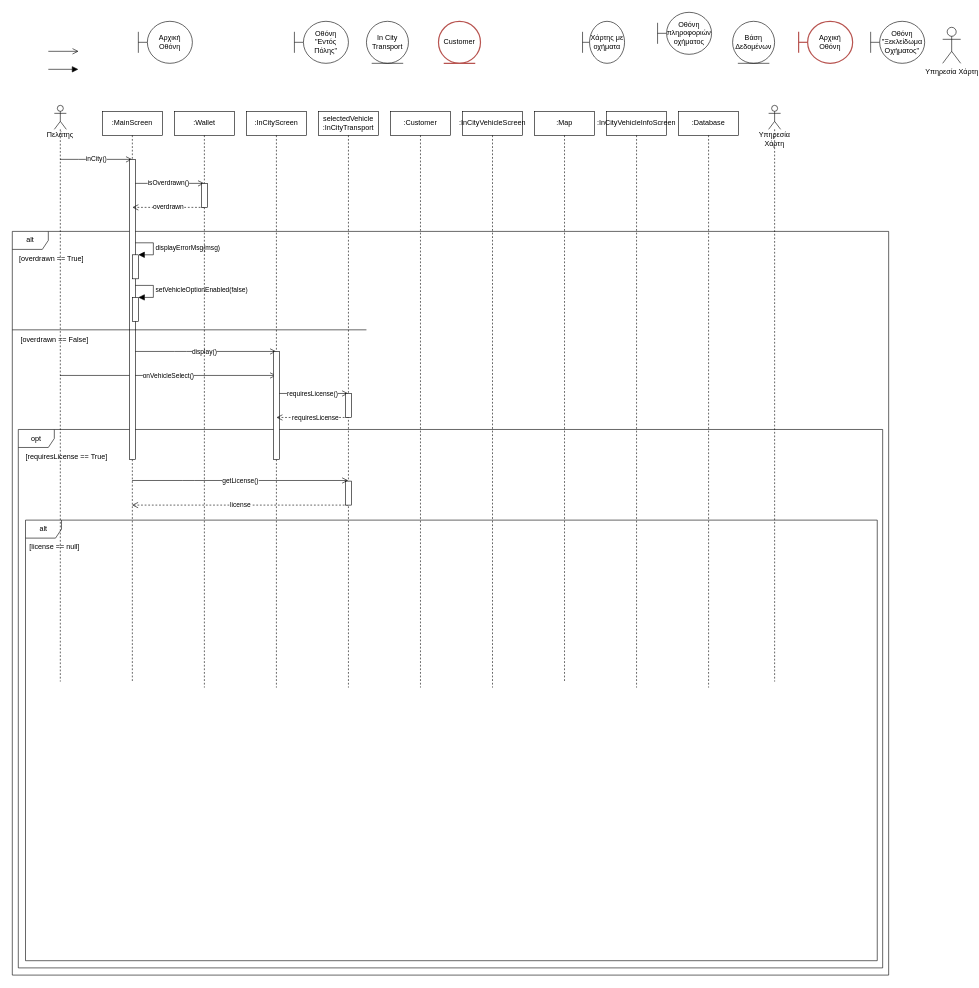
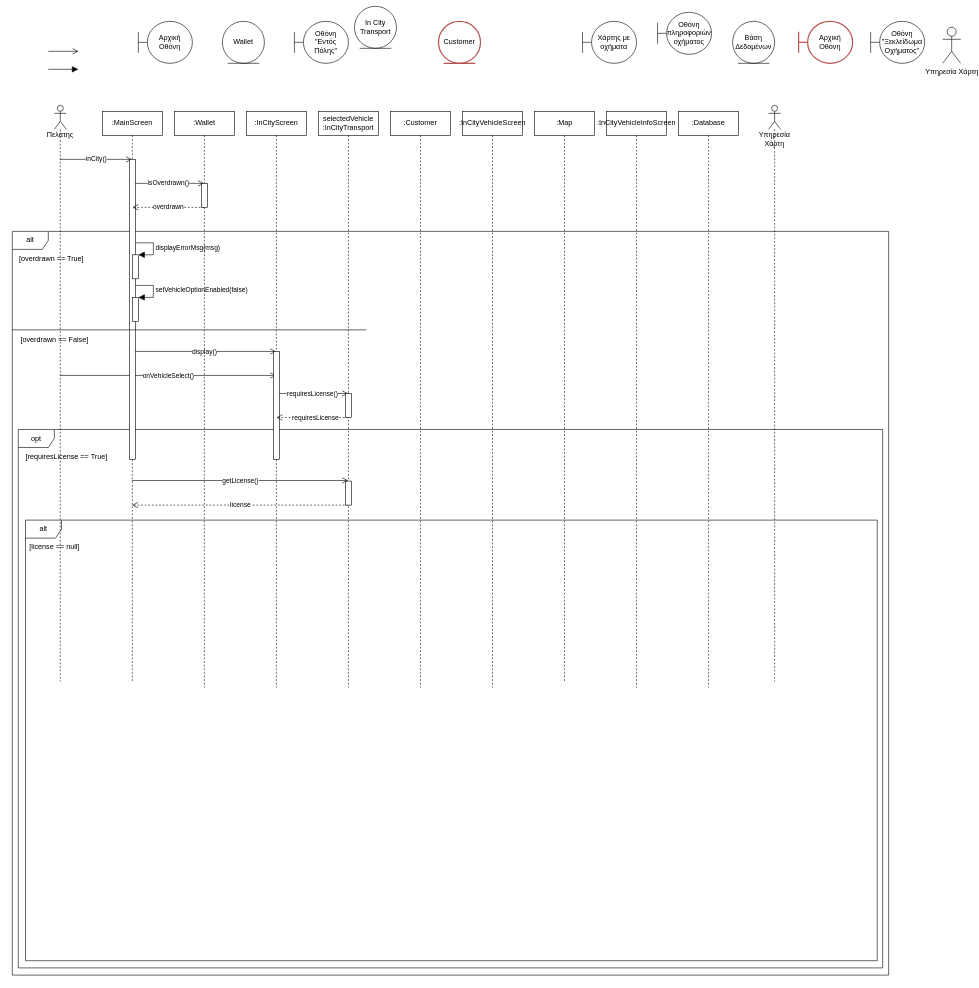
  <mxCell id="0" />
  <mxCell id="1" parent="0" />
  <mxCell id="2" value="alt" style="shape=umlFrame;whiteSpace=wrap;html=1;" vertex="1" parent="1"><mxGeometry x="20" y="385" width="1460" height="1239" as="geometry" /></mxCell>
  <mxCell id="3" value="opt" style="shape=umlFrame;whiteSpace=wrap;html=1;connectable=0;allowArrows=0;rotatable=0;comic=0;treeMoving=0;noLabel=0;snapToPoint=1;" vertex="1" parent="1"><mxGeometry x="30" y="715" width="1440" height="897" as="geometry" /></mxCell>
  <mxCell id="4" value="inCity()" style="edgeStyle=none;html=1;endArrow=open;endFill=0;endSize=8;" edge="1" parent="1" source="6" target="20"><mxGeometry relative="1" as="geometry"><Array as="points"><mxPoint x="140" y="265" /></Array></mxGeometry></mxCell>
  <mxCell id="5" value="onVehicleSelect()" style="edgeStyle=none;html=1;endArrow=open;endFill=0;endSize=8;" edge="1" parent="1" source="6" target="28"><mxGeometry relative="1" as="geometry"><Array as="points"><mxPoint x="280" y="625" /></Array></mxGeometry></mxCell>
  <mxCell id="6" value="Πελάτης" style="shape=umlLifeline;participant=umlActor;perimeter=lifelinePerimeter;whiteSpace=wrap;html=1;container=1;collapsible=0;recursiveResize=0;verticalAlign=top;spacingTop=36;outlineConnect=0;" vertex="1" parent="1"><mxGeometry x="90" y="175" width="20" height="960" as="geometry" /></mxCell>
  <mxCell id="7" value="Αρχική Οθόνη" style="shape=umlBoundary;whiteSpace=wrap;html=1;" vertex="1" parent="1"><mxGeometry x="230" y="35" width="90" height="70" as="geometry" /></mxCell>
+ <mxCell id="8" value="Wallet" style="ellipse;shape=umlEntity;whiteSpace=wrap;html=1;" vertex="1" parent="1"><mxGeometry x="370" y="35" width="70" height="70" as="geometry" /></mxCell>
  <mxCell id="9" value="Οθόνη &quot;Εντός Πόλης&quot;" style="shape=umlBoundary;whiteSpace=wrap;html=1;" vertex="1" parent="1"><mxGeometry x="490" y="35" width="90" height="70" as="geometry" /></mxCell>
- <mxCell id="10" value="In City Transport" style="ellipse;shape=umlEntity;whiteSpace=wrap;html=1;fillColor=default;strokeColor=default;strokeWidth=1;" vertex="1" parent="1"><mxGeometry x="610" y="35" width="70" height="70" as="geometry" /></mxCell>
+ <mxCell id="10" value="In City Transport" style="ellipse;shape=umlEntity;whiteSpace=wrap;html=1;fillColor=default;strokeColor=default;strokeWidth=1;" vertex="1" parent="1"><mxGeometry x="590" y="10" width="70" height="70" as="geometry" /></mxCell>
  <mxCell id="11" value="Customer" style="ellipse;shape=umlEntity;whiteSpace=wrap;html=1;fillColor=none;strokeColor=#b85450;strokeWidth=2;" vertex="1" parent="1"><mxGeometry x="730" y="35" width="70" height="70" as="geometry" /></mxCell>
  <mxCell id="12" value="Αρχική Οθόνη" style="shape=umlBoundary;whiteSpace=wrap;html=1;fillColor=none;strokeColor=#b85450;strokeWidth=2;" vertex="1" parent="1"><mxGeometry x="1330" y="35" width="90" height="70" as="geometry" /></mxCell>
  <mxCell id="13" value="Υπηρεσία Χάρτη" style="shape=umlActor;verticalLabelPosition=bottom;verticalAlign=top;html=1;" vertex="1" parent="1"><mxGeometry x="1570" y="45" width="30" height="60" as="geometry" /></mxCell>
- <mxCell id="14" value="Χάρτης με οχήματα" style="shape=umlBoundary;whiteSpace=wrap;html=1;" vertex="1" parent="1"><mxGeometry x="970" y="35" width="70" height="70" as="geometry" /></mxCell>
+ <mxCell id="14" value="Χάρτης με οχήματα" style="shape=umlBoundary;whiteSpace=wrap;html=1;" vertex="1" parent="1"><mxGeometry x="970" y="35" width="90" height="70" as="geometry" /></mxCell>
  <mxCell id="15" value="Οθόνη πληροφοριών οχήματος" style="shape=umlBoundary;whiteSpace=wrap;html=1;" vertex="1" parent="1"><mxGeometry x="1095" y="20" width="90" height="70" as="geometry" /></mxCell>
  <mxCell id="16" value="Βάση Δεδομένων" style="ellipse;shape=umlEntity;whiteSpace=wrap;html=1;" vertex="1" parent="1"><mxGeometry x="1220" y="35" width="70" height="70" as="geometry" /></mxCell>
  <mxCell id="17" value="Οθόνη &quot;Ξεκλείδωμα Οχήματος&quot;" style="shape=umlBoundary;whiteSpace=wrap;html=1;" vertex="1" parent="1"><mxGeometry x="1450" y="35" width="90" height="70" as="geometry" /></mxCell>
  <mxCell id="18" value="isOverdrawn()" style="edgeStyle=none;html=1;endArrow=open;endFill=0;endSize=8;" edge="1" parent="1" source="20" target="47"><mxGeometry relative="1" as="geometry"><Array as="points"><mxPoint x="300" y="305" /></Array></mxGeometry></mxCell>
  <mxCell id="19" value="display()" style="edgeStyle=none;html=1;endArrow=open;endFill=0;endSize=8;" edge="1" parent="1" source="20" target="28"><mxGeometry relative="1" as="geometry"><Array as="points"><mxPoint x="300" y="585" /></Array></mxGeometry></mxCell>
  <mxCell id="20" value=":MainScreen" style="shape=umlLifeline;perimeter=lifelinePerimeter;whiteSpace=wrap;html=1;container=1;collapsible=0;recursiveResize=0;outlineConnect=0;" vertex="1" parent="1"><mxGeometry x="170" y="185" width="100" height="950" as="geometry" /></mxCell>
  <mxCell id="21" value="" style="html=1;points=[];perimeter=orthogonalPerimeter;" vertex="1" parent="20"><mxGeometry x="45" y="80" width="10" height="500" as="geometry" /></mxCell>
  <mxCell id="22" value="" style="html=1;points=[];perimeter=orthogonalPerimeter;" vertex="1" parent="20"><mxGeometry x="50" y="239" width="10" height="40" as="geometry" /></mxCell>
  <mxCell id="23" value="displayErrorMsg(msg)" style="edgeStyle=orthogonalEdgeStyle;html=1;align=left;spacingLeft=2;endArrow=block;rounded=0;entryX=1;entryY=0;endSize=8;" edge="1" target="22" parent="20"><mxGeometry relative="1" as="geometry"><mxPoint x="55" y="219" as="sourcePoint" /><Array as="points"><mxPoint x="85" y="219" /></Array></mxGeometry></mxCell>
  <mxCell id="24" value="" style="html=1;points=[];perimeter=orthogonalPerimeter;" vertex="1" parent="20"><mxGeometry x="50" y="310" width="10" height="40" as="geometry" /></mxCell>
  <mxCell id="25" value="setVehicleOptionEnabled(false)" style="edgeStyle=orthogonalEdgeStyle;html=1;align=left;spacingLeft=2;endArrow=block;rounded=0;entryX=1;entryY=0;endSize=8;" edge="1" target="24" parent="20"><mxGeometry relative="1" as="geometry"><mxPoint x="55" y="290" as="sourcePoint" /><Array as="points"><mxPoint x="85" y="290" /></Array></mxGeometry></mxCell>
  <mxCell id="26" value="overdrawn" style="edgeStyle=none;html=1;dashed=1;endArrow=open;endFill=0;endSize=8;" edge="1" parent="1" source="47"><mxGeometry relative="1" as="geometry"><mxPoint x="220" y="345" as="targetPoint" /><Array as="points"><mxPoint x="300" y="345" /></Array></mxGeometry></mxCell>
  <mxCell id="27" value="requiresLicense()" style="edgeStyle=none;html=1;endArrow=open;endFill=0;endSize=8;" edge="1" parent="1" source="28" target="33"><mxGeometry relative="1" as="geometry"><Array as="points"><mxPoint x="530" y="655" /></Array></mxGeometry></mxCell>
  <mxCell id="28" value=":InCityScreen" style="shape=umlLifeline;perimeter=lifelinePerimeter;whiteSpace=wrap;html=1;container=1;collapsible=0;recursiveResize=0;outlineConnect=0;" vertex="1" parent="1"><mxGeometry x="410" y="185" width="100" height="960" as="geometry" /></mxCell>
  <mxCell id="29" value="" style="html=1;points=[];perimeter=orthogonalPerimeter;" vertex="1" parent="28"><mxGeometry x="45" y="400" width="10" height="180" as="geometry" /></mxCell>
  <mxCell id="30" style="edgeStyle=none;html=1;endArrow=open;endFill=0;endSize=8;dashed=1;" edge="1" parent="1" source="33"><mxGeometry relative="1" as="geometry"><mxPoint x="460" y="695" as="targetPoint" /><Array as="points"><mxPoint x="530" y="695" /></Array></mxGeometry></mxCell>
  <mxCell id="31" value="requiresLicense" style="edgeLabel;html=1;align=center;verticalAlign=middle;resizable=0;points=[];" vertex="1" connectable="0" parent="30"><mxGeometry x="-0.074" y="-1" relative="1" as="geometry"><mxPoint as="offset" /></mxGeometry></mxCell>
  <mxCell id="32" value="license" style="edgeStyle=none;html=1;dashed=1;endArrow=open;endFill=0;endSize=8;" edge="1" parent="1" source="33" target="20"><mxGeometry relative="1" as="geometry"><Array as="points"><mxPoint x="401" y="841" /></Array></mxGeometry></mxCell>
  <mxCell id="33" value="selectedVehicle&lt;br&gt;:InCityTransport" style="shape=umlLifeline;perimeter=lifelinePerimeter;whiteSpace=wrap;html=1;container=1;collapsible=0;recursiveResize=0;outlineConnect=0;" vertex="1" parent="1"><mxGeometry x="530" y="185" width="100" height="960" as="geometry" /></mxCell>
  <mxCell id="34" value="" style="html=1;points=[];perimeter=orthogonalPerimeter;" vertex="1" parent="33"><mxGeometry x="45" y="470" width="10" height="40" as="geometry" /></mxCell>
  <mxCell id="35" value="" style="html=1;points=[];perimeter=orthogonalPerimeter;" vertex="1" parent="33"><mxGeometry x="45" y="616" width="10" height="40" as="geometry" /></mxCell>
  <mxCell id="36" value=":Map" style="shape=umlLifeline;perimeter=lifelinePerimeter;whiteSpace=wrap;html=1;container=1;collapsible=0;recursiveResize=0;outlineConnect=0;" vertex="1" parent="1"><mxGeometry x="890" y="185" width="100" height="950" as="geometry" /></mxCell>
  <mxCell id="37" value=":Customer" style="shape=umlLifeline;perimeter=lifelinePerimeter;whiteSpace=wrap;html=1;container=1;collapsible=0;recursiveResize=0;outlineConnect=0;" vertex="1" parent="1"><mxGeometry x="650" y="185" width="100" height="960" as="geometry" /></mxCell>
  <mxCell id="38" value=":InCityVehicleInfoScreen" style="shape=umlLifeline;perimeter=lifelinePerimeter;whiteSpace=wrap;html=1;container=1;collapsible=0;recursiveResize=0;outlineConnect=0;" vertex="1" parent="1"><mxGeometry x="1010" y="185" width="100" height="960" as="geometry" /></mxCell>
  <mxCell id="39" value=":Database" style="shape=umlLifeline;perimeter=lifelinePerimeter;whiteSpace=wrap;html=1;container=1;collapsible=0;recursiveResize=0;outlineConnect=0;" vertex="1" parent="1"><mxGeometry x="1130" y="185" width="100" height="960" as="geometry" /></mxCell>
  <mxCell id="40" value="Υπηρεσία Χάρτη" style="shape=umlLifeline;participant=umlActor;perimeter=lifelinePerimeter;whiteSpace=wrap;html=1;container=1;collapsible=0;recursiveResize=0;verticalAlign=top;spacingTop=36;outlineConnect=0;" vertex="1" parent="1"><mxGeometry x="1280" y="175" width="20" height="960" as="geometry" /></mxCell>
  <mxCell id="41" value="" style="html=1;verticalAlign=bottom;endArrow=block;endSize=8;" edge="1" parent="1"><mxGeometry width="80" relative="1" as="geometry"><mxPoint x="80" y="115" as="sourcePoint" /><mxPoint x="130" y="115" as="targetPoint" /></mxGeometry></mxCell>
  <mxCell id="42" value="" style="endArrow=open;endFill=1;endSize=8;html=1;" edge="1" parent="1"><mxGeometry width="160" relative="1" as="geometry"><mxPoint x="80.001" y="85" as="sourcePoint" /><mxPoint x="130.41" y="85" as="targetPoint" /></mxGeometry></mxCell>
  <mxCell id="43" value="[overdrawn == False]" style="text;html=1;align=center;verticalAlign=middle;resizable=0;points=[];autosize=1;strokeColor=none;fillColor=none;" vertex="1" parent="1"><mxGeometry x="20" y="550" width="140" height="30" as="geometry" /></mxCell>
  <mxCell id="44" value="[overdrawn == True]" style="text;html=1;align=center;verticalAlign=middle;resizable=0;points=[];autosize=1;strokeColor=none;fillColor=none;" vertex="1" parent="1"><mxGeometry x="20" y="415" width="130" height="30" as="geometry" /></mxCell>
  <mxCell id="45" value="" style="line;strokeWidth=1;fillColor=none;align=left;verticalAlign=middle;spacingTop=-1;spacingLeft=3;spacingRight=3;rotatable=0;labelPosition=right;points=[];portConstraint=eastwest;strokeColor=inherit;" vertex="1" parent="1"><mxGeometry x="20" y="545" width="590" height="8" as="geometry" /></mxCell>
  <mxCell id="46" value="[requiresLicense == True]" style="text;html=1;align=center;verticalAlign=middle;resizable=0;points=[];autosize=1;strokeColor=none;fillColor=none;" vertex="1" parent="1"><mxGeometry x="30" y="745" width="160" height="30" as="geometry" /></mxCell>
  <mxCell id="47" value=":Wallet" style="shape=umlLifeline;perimeter=lifelinePerimeter;whiteSpace=wrap;html=1;container=1;collapsible=0;recursiveResize=0;outlineConnect=0;" vertex="1" parent="1"><mxGeometry x="290" y="185" width="100" height="960" as="geometry" /></mxCell>
  <mxCell id="48" value="" style="html=1;points=[];perimeter=orthogonalPerimeter;" vertex="1" parent="47"><mxGeometry x="45" y="120" width="10" height="40" as="geometry" /></mxCell>
  <mxCell id="49" value="alt" style="shape=umlFrame;whiteSpace=wrap;html=1;fillColor=none;connectable=1;allowArrows=0;expand=0;editable=1;movable=1;resizable=1;rotatable=0;deletable=1;backgroundOutline=0;" vertex="1" parent="1"><mxGeometry x="42" y="866" width="1419" height="734" as="geometry" /></mxCell>
  <mxCell id="50" value="getLicense()" style="edgeStyle=none;html=1;endArrow=open;endFill=0;endSize=8;" edge="1" parent="1" source="20" target="33"><mxGeometry relative="1" as="geometry"><mxPoint x="224.003" y="862" as="sourcePoint" /><mxPoint x="463.67" y="862" as="targetPoint" /><Array as="points"><mxPoint x="314" y="800" /></Array></mxGeometry></mxCell>
  <mxCell id="51" value=":InCityVehicleScreen" style="shape=umlLifeline;perimeter=lifelinePerimeter;whiteSpace=wrap;html=1;container=1;collapsible=0;recursiveResize=0;outlineConnect=0;" vertex="1" parent="1"><mxGeometry x="770" y="185" width="100" height="960" as="geometry" /></mxCell>
  <mxCell id="52" value="[license == null]" style="text;html=1;align=center;verticalAlign=middle;resizable=0;points=[];autosize=1;strokeColor=none;fillColor=none;" vertex="1" parent="1"><mxGeometry x="39.5" y="897" width="101" height="26" as="geometry" /></mxCell>
